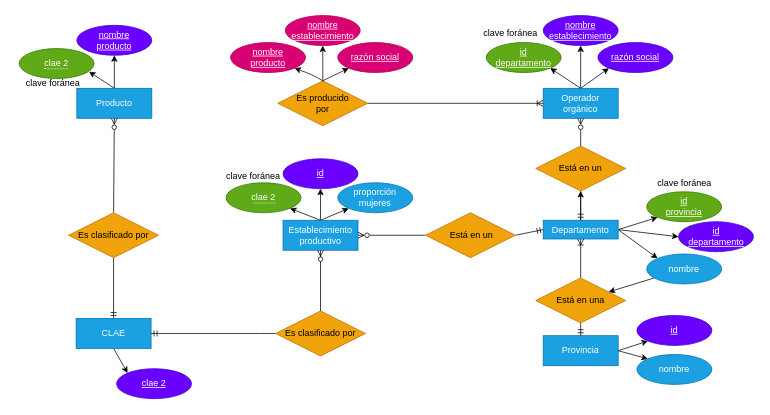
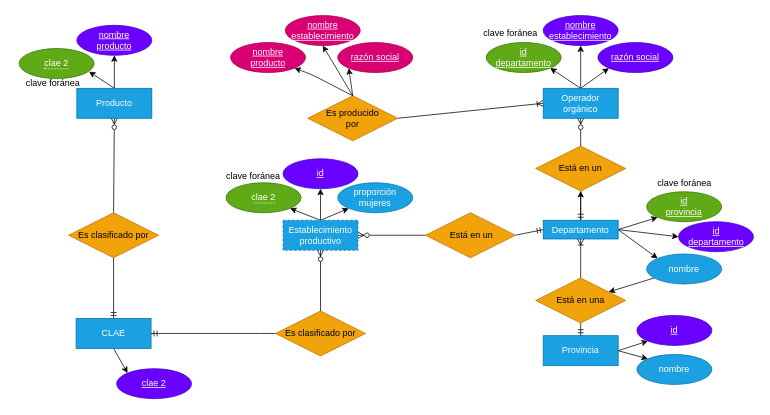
  <mxCell id="0" />
  <mxCell id="1" parent="0" />
  <mxCell id="2" style="edgeStyle=none;html=1;exitX=0.5;exitY=0;exitDx=0;exitDy=0;strokeColor=#000000;entryX=0;entryY=1;entryDx=0;entryDy=0;" parent="1" source="4" target="34" edge="1"><mxGeometry relative="1" as="geometry"><mxPoint x="854" y="68" as="targetPoint" /></mxGeometry></mxCell>
  <mxCell id="3" style="edgeStyle=none;html=1;entryX=1;entryY=1;entryDx=0;entryDy=0;strokeColor=#000000;fontColor=#000000;startArrow=none;startFill=0;endArrow=classic;endFill=1;exitX=0.5;exitY=0;exitDx=0;exitDy=0;" parent="1" source="4" target="49" edge="1"><mxGeometry relative="1" as="geometry"><mxPoint x="824" y="157" as="sourcePoint" /></mxGeometry></mxCell>
  <mxCell id="4" value="Operador&lt;br&gt;orgánico" style="whiteSpace=wrap;html=1;align=center;fillColor=#1ba1e2;fontColor=#ffffff;strokeColor=#006EAF;" parent="1" vertex="1"><mxGeometry x="724" y="117" width="100" height="40" as="geometry" /></mxCell>
  <mxCell id="5" style="edgeStyle=none;html=1;exitX=0.5;exitY=0;exitDx=0;exitDy=0;strokeColor=#000000;entryX=0.5;entryY=1;entryDx=0;entryDy=0;" parent="1" source="7" target="43" edge="1"><mxGeometry relative="1" as="geometry"><mxPoint x="610" y="87.5" as="targetPoint" /></mxGeometry></mxCell>
  <mxCell id="6" style="edgeStyle=none;html=1;exitX=0.5;exitY=0;exitDx=0;exitDy=0;strokeColor=#000000;entryX=0.993;entryY=0.056;entryDx=0;entryDy=0;entryPerimeter=0;" parent="1" source="7" target="58" edge="1"><mxGeometry relative="1" as="geometry"><mxPoint x="135" y="97" as="targetPoint" /></mxGeometry></mxCell>
  <mxCell id="7" value="Producto" style="whiteSpace=wrap;html=1;align=center;fillColor=#1ba1e2;fontColor=#ffffff;strokeColor=#006EAF;" parent="1" vertex="1"><mxGeometry x="102" y="117" width="100" height="40" as="geometry" /></mxCell>
  <mxCell id="8" style="edgeStyle=none;html=1;exitX=1;exitY=0.5;exitDx=0;exitDy=0;entryX=0;entryY=0.5;entryDx=0;entryDy=0;strokeColor=#000000;endArrow=ERoneToMany;endFill=0;" parent="1" source="9" target="4" edge="1"><mxGeometry relative="1" as="geometry" /></mxCell>
- <mxCell id="9" value="Es producido&lt;br&gt;por" style="shape=rhombus;perimeter=rhombusPerimeter;whiteSpace=wrap;html=1;align=center;fillColor=#f0a30a;fontColor=#000000;strokeColor=#BD7000;" parent="1" vertex="1"><mxGeometry x="370" y="107" width="120" height="60" as="geometry" /></mxCell>
+ <mxCell id="9" value="Es producido&lt;br&gt;por" style="shape=rhombus;perimeter=rhombusPerimeter;whiteSpace=wrap;html=1;align=center;fillColor=#f0a30a;fontColor=#000000;strokeColor=#BD7000;" parent="1" vertex="1"><mxGeometry x="410" y="127" width="120" height="60" as="geometry" /></mxCell>
  <mxCell id="10" style="edgeStyle=none;html=1;exitX=1;exitY=0.5;exitDx=0;exitDy=0;strokeColor=#000000;entryX=0;entryY=0;entryDx=0;entryDy=0;" parent="1" source="14" target="42" edge="1"><mxGeometry relative="1" as="geometry"><mxPoint x="879" y="347" as="targetPoint" /></mxGeometry></mxCell>
  <mxCell id="11" style="edgeStyle=none;html=1;exitX=1;exitY=0.5;exitDx=0;exitDy=0;entryX=0;entryY=0.5;entryDx=0;entryDy=0;strokeColor=#000000;" parent="1" source="14" target="38" edge="1"><mxGeometry relative="1" as="geometry" /></mxCell>
  <mxCell id="12" style="edgeStyle=none;html=1;exitX=1;exitY=0.5;exitDx=0;exitDy=0;entryX=0;entryY=1;entryDx=0;entryDy=0;strokeColor=#000000;fontColor=#000000;startArrow=none;startFill=0;endArrow=classic;endFill=1;" parent="1" source="14" target="50" edge="1"><mxGeometry relative="1" as="geometry" /></mxCell>
  <mxCell id="13" value="" style="edgeStyle=none;html=1;startArrow=none;startFill=0;endArrow=classic;endFill=1;" parent="1" source="14" target="17" edge="1"><mxGeometry relative="1" as="geometry" /></mxCell>
  <mxCell id="14" value="Departamento" style="whiteSpace=wrap;html=1;align=center;fillColor=#1ba1e2;fontColor=#ffffff;strokeColor=#006EAF;" parent="1" vertex="1"><mxGeometry x="724" y="293" width="100" height="25" as="geometry" /></mxCell>
  <mxCell id="15" style="edgeStyle=none;html=1;exitX=0.5;exitY=0;exitDx=0;exitDy=0;entryX=0.5;entryY=1;entryDx=0;entryDy=0;strokeColor=#000000;endArrow=ERzeroToMany;endFill=0;" parent="1" source="17" target="4" edge="1"><mxGeometry relative="1" as="geometry" /></mxCell>
  <mxCell id="16" style="edgeStyle=none;html=1;exitX=0.5;exitY=1;exitDx=0;exitDy=0;strokeColor=#000000;startArrow=none;startFill=0;endArrow=ERmandOne;endFill=0;entryX=0.5;entryY=0;entryDx=0;entryDy=0;" parent="1" source="17" target="14" edge="1"><mxGeometry relative="1" as="geometry"><mxPoint x="822.5" y="256" as="sourcePoint" /><mxPoint x="795" y="286" as="targetPoint" /></mxGeometry></mxCell>
  <mxCell id="17" value="Está en un" style="shape=rhombus;perimeter=rhombusPerimeter;whiteSpace=wrap;html=1;align=center;fillColor=#f0a30a;fontColor=#000000;strokeColor=#BD7000;" parent="1" vertex="1"><mxGeometry x="714" y="194" width="120" height="60" as="geometry" /></mxCell>
  <mxCell id="18" style="edgeStyle=none;html=1;exitX=1;exitY=0.5;exitDx=0;exitDy=0;strokeColor=#000000;entryX=0;entryY=1;entryDx=0;entryDy=0;" parent="1" source="20" target="39" edge="1"><mxGeometry relative="1" as="geometry" /></mxCell>
  <mxCell id="19" style="edgeStyle=none;html=1;exitX=1;exitY=0.5;exitDx=0;exitDy=0;entryX=0;entryY=0;entryDx=0;entryDy=0;strokeColor=#000000;" parent="1" source="20" target="40" edge="1"><mxGeometry relative="1" as="geometry" /></mxCell>
  <mxCell id="20" value="Provincia" style="whiteSpace=wrap;html=1;align=center;fillColor=#1ba1e2;fontColor=#ffffff;strokeColor=#006EAF;" parent="1" vertex="1"><mxGeometry x="724" y="447" width="100" height="40" as="geometry" /></mxCell>
  <mxCell id="21" style="edgeStyle=none;html=1;exitX=0.5;exitY=0;exitDx=0;exitDy=0;strokeColor=#000000;endArrow=ERoneToMany;endFill=0;entryX=0.5;entryY=1;entryDx=0;entryDy=0;" parent="1" source="23" target="14" edge="1"><mxGeometry relative="1" as="geometry"><mxPoint x="822.5" y="372" as="sourcePoint" /><mxPoint x="752" y="345" as="targetPoint" /></mxGeometry></mxCell>
  <mxCell id="22" style="edgeStyle=none;html=1;exitX=0.5;exitY=1;exitDx=0;exitDy=0;entryX=0.5;entryY=0;entryDx=0;entryDy=0;strokeColor=#000000;endArrow=ERmandOne;endFill=0;" parent="1" source="23" target="20" edge="1"><mxGeometry relative="1" as="geometry" /></mxCell>
  <mxCell id="23" value="Está en una" style="shape=rhombus;perimeter=rhombusPerimeter;whiteSpace=wrap;html=1;align=center;fillColor=#f0a30a;fontColor=#000000;strokeColor=#BD7000;" parent="1" vertex="1"><mxGeometry x="714" y="370" width="120" height="60" as="geometry" /></mxCell>
  <mxCell id="24" style="edgeStyle=none;html=1;exitX=0.5;exitY=0;exitDx=0;exitDy=0;strokeColor=#000000;entryX=0.5;entryY=1;entryDx=0;entryDy=0;" parent="1" source="27" target="37" edge="1"><mxGeometry relative="1" as="geometry" /></mxCell>
  <mxCell id="25" style="edgeStyle=none;html=1;exitX=0.5;exitY=0;exitDx=0;exitDy=0;entryX=0;entryY=1;entryDx=0;entryDy=0;strokeColor=#000000;" parent="1" source="27" target="44" edge="1"><mxGeometry relative="1" as="geometry"><mxPoint x="462.645" y="279.142" as="targetPoint" /></mxGeometry></mxCell>
  <mxCell id="26" style="edgeStyle=none;html=1;exitX=0.5;exitY=0;exitDx=0;exitDy=0;entryX=1;entryY=1;entryDx=0;entryDy=0;strokeColor=#000000;" parent="1" source="27" target="45" edge="1"><mxGeometry relative="1" as="geometry"><mxPoint x="391.355" y="279.142" as="targetPoint" /></mxGeometry></mxCell>
- <mxCell id="27" value="Establecimiento&lt;br&gt;productivo" style="whiteSpace=wrap;html=1;align=center;fillColor=#1ba1e2;fontColor=#ffffff;strokeColor=#006EAF;" parent="1" vertex="1"><mxGeometry x="377" y="293" width="100" height="40" as="geometry" /></mxCell>
+ <mxCell id="27" value="Establecimiento&lt;br&gt;productivo" style="whiteSpace=wrap;html=1;align=center;fillColor=#1ba1e2;fontColor=#ffffff;strokeColor=#006EAF;dashed=1;" parent="1" vertex="1"><mxGeometry x="377" y="293" width="100" height="40" as="geometry" /></mxCell>
  <mxCell id="28" style="edgeStyle=none;html=1;exitX=0;exitY=0.5;exitDx=0;exitDy=0;strokeColor=#000000;fontColor=#000000;startArrow=none;startFill=0;endArrow=ERzeroToMany;endFill=0;entryX=1;entryY=0.5;entryDx=0;entryDy=0;" parent="1" source="30" target="27" edge="1"><mxGeometry relative="1" as="geometry"><mxPoint x="559" y="315" as="sourcePoint" /><mxPoint x="543" y="361" as="targetPoint" /></mxGeometry></mxCell>
  <mxCell id="29" style="edgeStyle=none;html=1;exitX=1;exitY=0.5;exitDx=0;exitDy=0;strokeColor=#000000;fontColor=#000000;startArrow=none;startFill=0;endArrow=ERmandOne;endFill=0;entryX=0;entryY=0.5;entryDx=0;entryDy=0;" parent="1" source="30" target="14" edge="1"><mxGeometry relative="1" as="geometry" /></mxCell>
  <mxCell id="30" value="&amp;nbsp;Está en un" style="shape=rhombus;perimeter=rhombusPerimeter;whiteSpace=wrap;html=1;align=center;fillColor=#f0a30a;fontColor=#000000;strokeColor=#BD7000;" parent="1" vertex="1"><mxGeometry x="567" y="283" width="120" height="60" as="geometry" /></mxCell>
  <mxCell id="31" style="edgeStyle=none;html=1;exitX=0.5;exitY=1;exitDx=0;exitDy=0;entryX=0;entryY=0;entryDx=0;entryDy=0;strokeColor=#000000;" parent="1" source="32" target="53" edge="1"><mxGeometry relative="1" as="geometry" /></mxCell>
  <mxCell id="32" value="CLAE" style="whiteSpace=wrap;html=1;align=center;fillColor=#1ba1e2;fontColor=#ffffff;strokeColor=#006EAF;" parent="1" vertex="1"><mxGeometry x="101" y="424" width="100" height="40" as="geometry" /></mxCell>
  <mxCell id="33" value="Es clasificado por" style="shape=rhombus;perimeter=rhombusPerimeter;whiteSpace=wrap;html=1;align=center;fillColor=#f0a30a;fontColor=#000000;strokeColor=#BD7000;" parent="1" vertex="1"><mxGeometry x="367" y="414" width="120" height="60" as="geometry" /></mxCell>
  <mxCell id="34" value="&lt;span style=&quot;color: rgb(255, 255, 255);&quot;&gt;razón social&lt;/span&gt;" style="ellipse;whiteSpace=wrap;html=1;align=center;fontStyle=4;fillColor=#6a00ff;fontColor=#ffffff;strokeColor=#3700CC;" parent="1" vertex="1"><mxGeometry x="797" y="56" width="100" height="40" as="geometry" /></mxCell>
  <mxCell id="35" value="" style="edgeStyle=none;html=1;exitX=0.5;exitY=0;exitDx=0;exitDy=0;entryX=0.5;entryY=1;entryDx=0;entryDy=0;strokeColor=#000000;endArrow=classic;startArrow=none;startFill=0;endFill=1;" parent="1" source="4" target="36" edge="1"><mxGeometry relative="1" as="geometry"><mxPoint x="774" y="117" as="sourcePoint" /><mxPoint x="708" y="80" as="targetPoint" /></mxGeometry></mxCell>
  <mxCell id="36" value="&lt;span style=&quot;color: rgb(255, 255, 255);&quot;&gt;nombre&lt;/span&gt;&lt;br style=&quot;color: rgb(255, 255, 255);&quot;&gt;&lt;span style=&quot;color: rgb(255, 255, 255);&quot;&gt;establecimiento&lt;/span&gt;" style="ellipse;whiteSpace=wrap;html=1;align=center;fontStyle=4;fillColor=#6a00ff;fontColor=#ffffff;strokeColor=#3700CC;" parent="1" vertex="1"><mxGeometry x="724" y="20" width="100" height="40" as="geometry" /></mxCell>
  <mxCell id="37" value="id" style="ellipse;whiteSpace=wrap;html=1;align=center;fontStyle=4;fillColor=#6a00ff;fontColor=#ffffff;strokeColor=#3700CC;" parent="1" vertex="1"><mxGeometry x="377" y="211" width="100" height="40" as="geometry" /></mxCell>
  <mxCell id="38" value="id &lt;br&gt;departamento" style="ellipse;whiteSpace=wrap;html=1;align=center;fontStyle=4;fillColor=#6a00ff;fontColor=#ffffff;strokeColor=#3700CC;" parent="1" vertex="1"><mxGeometry x="904.5" y="295" width="100" height="40" as="geometry" /></mxCell>
  <mxCell id="39" value="id" style="ellipse;whiteSpace=wrap;html=1;align=center;fontStyle=4;fillColor=#6a00ff;fontColor=#ffffff;strokeColor=#3700CC;" parent="1" vertex="1"><mxGeometry x="849" y="420" width="100" height="40" as="geometry" /></mxCell>
  <mxCell id="40" value="nombre" style="ellipse;whiteSpace=wrap;html=1;align=center;fillColor=#1ba1e2;fontColor=#ffffff;strokeColor=#006EAF;" parent="1" vertex="1"><mxGeometry x="849" y="472" width="100" height="40" as="geometry" /></mxCell>
  <mxCell id="41" value="" style="edgeStyle=none;html=1;" edge="1" parent="1" source="42" target="23"><mxGeometry relative="1" as="geometry" /></mxCell>
  <mxCell id="42" value="nombre" style="ellipse;whiteSpace=wrap;html=1;align=center;fillColor=#1ba1e2;fontColor=#ffffff;strokeColor=#006EAF;" parent="1" vertex="1"><mxGeometry x="862" y="338" width="100" height="40" as="geometry" /></mxCell>
  <mxCell id="43" value="nombre &lt;br&gt;producto" style="ellipse;whiteSpace=wrap;html=1;align=center;fontStyle=4;fillColor=#6a00ff;fontColor=#ffffff;strokeColor=#3700CC;" parent="1" vertex="1"><mxGeometry x="102" y="33" width="100" height="40" as="geometry" /></mxCell>
  <mxCell id="44" value="proporción&lt;br&gt;mujeres" style="ellipse;whiteSpace=wrap;html=1;align=center;fillColor=#1ba1e2;fontColor=#ffffff;strokeColor=#006EAF;" parent="1" vertex="1"><mxGeometry x="450" y="243" width="100" height="40" as="geometry" /></mxCell>
  <mxCell id="45" value="&lt;span style=&quot;border-bottom: 1px dotted&quot;&gt;clae 2&lt;/span&gt;" style="ellipse;whiteSpace=wrap;html=1;align=center;fillColor=#60a917;fontColor=#ffffff;strokeColor=#2D7600;" parent="1" vertex="1"><mxGeometry x="301" y="243" width="100" height="40" as="geometry" /></mxCell>
  <mxCell id="46" value="&lt;font color=&quot;#000000&quot;&gt;clave foránea&lt;/font&gt;" style="text;html=1;align=center;verticalAlign=middle;resizable=0;points=[];autosize=1;strokeColor=none;fillColor=none;" parent="1" vertex="1"><mxGeometry x="287" y="218" width="99" height="33" as="geometry" /></mxCell>
  <mxCell id="47" value="" style="fontSize=12;html=1;endArrow=ERzeroToMany;endFill=1;strokeColor=#000000;fontColor=#000000;entryX=0.5;entryY=1;entryDx=0;entryDy=0;exitX=0.5;exitY=0;exitDx=0;exitDy=0;" parent="1" source="33" target="27" edge="1"><mxGeometry width="100" height="100" relative="1" as="geometry"><mxPoint x="487" y="384" as="sourcePoint" /><mxPoint x="587" y="284" as="targetPoint" /></mxGeometry></mxCell>
  <mxCell id="48" value="" style="edgeStyle=entityRelationEdgeStyle;fontSize=12;html=1;endArrow=none;startArrow=ERmandOne;strokeColor=#000000;fontColor=#000000;startFill=0;endFill=0;exitX=1;exitY=0.5;exitDx=0;exitDy=0;entryX=0;entryY=0.5;entryDx=0;entryDy=0;" parent="1" source="32" target="33" edge="1"><mxGeometry width="100" height="100" relative="1" as="geometry"><mxPoint x="592" y="382" as="sourcePoint" /><mxPoint x="471" y="403" as="targetPoint" /></mxGeometry></mxCell>
  <mxCell id="49" value="id&lt;br&gt;departamento" style="ellipse;whiteSpace=wrap;html=1;align=center;fontStyle=4;fillColor=#60a917;fontColor=#ffffff;strokeColor=#2D7600;" parent="1" vertex="1"><mxGeometry x="648" y="56" width="100" height="40" as="geometry" /></mxCell>
  <mxCell id="50" value="id&lt;br&gt;provincia" style="ellipse;whiteSpace=wrap;html=1;align=center;fontStyle=4;fillColor=#60a917;fontColor=#ffffff;strokeColor=#2D7600;" parent="1" vertex="1"><mxGeometry x="862" y="255" width="100" height="40" as="geometry" /></mxCell>
  <mxCell id="51" value="&lt;font color=&quot;#000000&quot;&gt;clave foránea&lt;/font&gt;" style="text;html=1;align=center;verticalAlign=middle;resizable=0;points=[];autosize=1;strokeColor=none;fillColor=none;" parent="1" vertex="1"><mxGeometry x="862" y="227" width="99" height="33" as="geometry" /></mxCell>
  <mxCell id="52" value="&lt;font color=&quot;#000000&quot;&gt;clave foránea&lt;/font&gt;" style="text;html=1;align=center;verticalAlign=middle;resizable=0;points=[];autosize=1;strokeColor=none;fillColor=none;" parent="1" vertex="1"><mxGeometry x="630" y="27" width="99" height="33" as="geometry" /></mxCell>
  <mxCell id="53" value="clae 2" style="ellipse;whiteSpace=wrap;html=1;align=center;fontStyle=4;fillColor=#6a00ff;fontColor=#ffffff;strokeColor=#3700CC;" parent="1" vertex="1"><mxGeometry x="155" y="491" width="100" height="40" as="geometry" /></mxCell>
  <mxCell id="54" style="edgeStyle=none;html=1;exitX=0.5;exitY=0;exitDx=0;exitDy=0;entryX=0.5;entryY=1;entryDx=0;entryDy=0;strokeColor=#000000;endArrow=ERzeroToMany;endFill=0;" parent="1" source="56" target="7" edge="1"><mxGeometry relative="1" as="geometry" /></mxCell>
  <mxCell id="55" style="edgeStyle=none;html=1;exitX=0.5;exitY=1;exitDx=0;exitDy=0;strokeColor=#000000;entryX=0.5;entryY=0;entryDx=0;entryDy=0;endArrow=ERmandOne;endFill=0;" parent="1" source="56" target="32" edge="1"><mxGeometry relative="1" as="geometry"><mxPoint x="216" y="252" as="targetPoint" /></mxGeometry></mxCell>
  <mxCell id="56" value="Es clasificado por" style="shape=rhombus;perimeter=rhombusPerimeter;whiteSpace=wrap;html=1;align=center;fillColor=#f0a30a;fontColor=#000000;strokeColor=#BD7000;" parent="1" vertex="1"><mxGeometry x="91" y="283" width="120" height="60" as="geometry" /></mxCell>
  <mxCell id="57" value="&lt;span style=&quot;border-bottom: 1px dotted&quot;&gt;clae 2&lt;/span&gt;" style="ellipse;whiteSpace=wrap;html=1;align=center;fillColor=#60a917;fontColor=#ffffff;strokeColor=#2D7600;" parent="1" vertex="1"><mxGeometry x="25" y="64" width="100" height="40" as="geometry" /></mxCell>
  <mxCell id="58" value="&lt;font color=&quot;#000000&quot;&gt;clave foránea&lt;/font&gt;" style="text;html=1;align=center;verticalAlign=middle;resizable=0;points=[];autosize=1;strokeColor=none;fillColor=none;" parent="1" vertex="1"><mxGeometry x="20" y="93" width="99" height="33" as="geometry" /></mxCell>
  <mxCell id="59" value="" style="endArrow=classic;html=1;exitX=0.5;exitY=0;exitDx=0;exitDy=0;strokeColor=#120000;entryX=1;entryY=1;entryDx=0;entryDy=0;" edge="1" parent="1" source="9" target="60"><mxGeometry width="50" height="50" relative="1" as="geometry"><mxPoint x="480" y="158" as="sourcePoint" /><mxPoint x="378" y="75" as="targetPoint" /><Array as="points"><mxPoint x="416" y="99" /></Array></mxGeometry></mxCell>
  <mxCell id="60" value="nombre &lt;br&gt;producto" style="ellipse;whiteSpace=wrap;html=1;align=center;fontStyle=4;fillColor=#d80073;fontColor=#ffffff;strokeColor=#A50040;" vertex="1" parent="1"><mxGeometry x="307" y="56" width="100" height="40" as="geometry" /></mxCell>
  <mxCell id="61" value="&lt;span style=&quot;color: rgb(255, 255, 255);&quot;&gt;nombre&lt;/span&gt;&lt;br style=&quot;color: rgb(255, 255, 255);&quot;&gt;&lt;span style=&quot;color: rgb(255, 255, 255);&quot;&gt;establecimiento&lt;/span&gt;" style="ellipse;whiteSpace=wrap;html=1;align=center;fontStyle=4;fillColor=#d80073;fontColor=#ffffff;strokeColor=#A50040;" vertex="1" parent="1"><mxGeometry x="380" y="20" width="100" height="40" as="geometry" /></mxCell>
  <mxCell id="62" value="&lt;span style=&quot;color: rgb(255, 255, 255);&quot;&gt;razón social&lt;/span&gt;" style="ellipse;whiteSpace=wrap;html=1;align=center;fontStyle=4;fillColor=#d80073;fontColor=#ffffff;strokeColor=#A50040;" vertex="1" parent="1"><mxGeometry x="450" y="56" width="100" height="40" as="geometry" /></mxCell>
  <mxCell id="63" value="" style="endArrow=classic;html=1;strokeColor=#120000;entryX=0;entryY=1;entryDx=0;entryDy=0;exitX=0.5;exitY=0;exitDx=0;exitDy=0;" edge="1" parent="1" source="9" target="62"><mxGeometry width="50" height="50" relative="1" as="geometry"><mxPoint x="430" y="107" as="sourcePoint" /><mxPoint x="480" y="57" as="targetPoint" /></mxGeometry></mxCell>
  <mxCell id="64" value="" style="endArrow=classic;html=1;strokeColor=#120000;entryX=0.5;entryY=1;entryDx=0;entryDy=0;exitX=0.5;exitY=0;exitDx=0;exitDy=0;" edge="1" parent="1" source="9" target="61"><mxGeometry width="50" height="50" relative="1" as="geometry"><mxPoint x="480" y="158" as="sourcePoint" /><mxPoint x="530" y="108" as="targetPoint" /></mxGeometry></mxCell>
